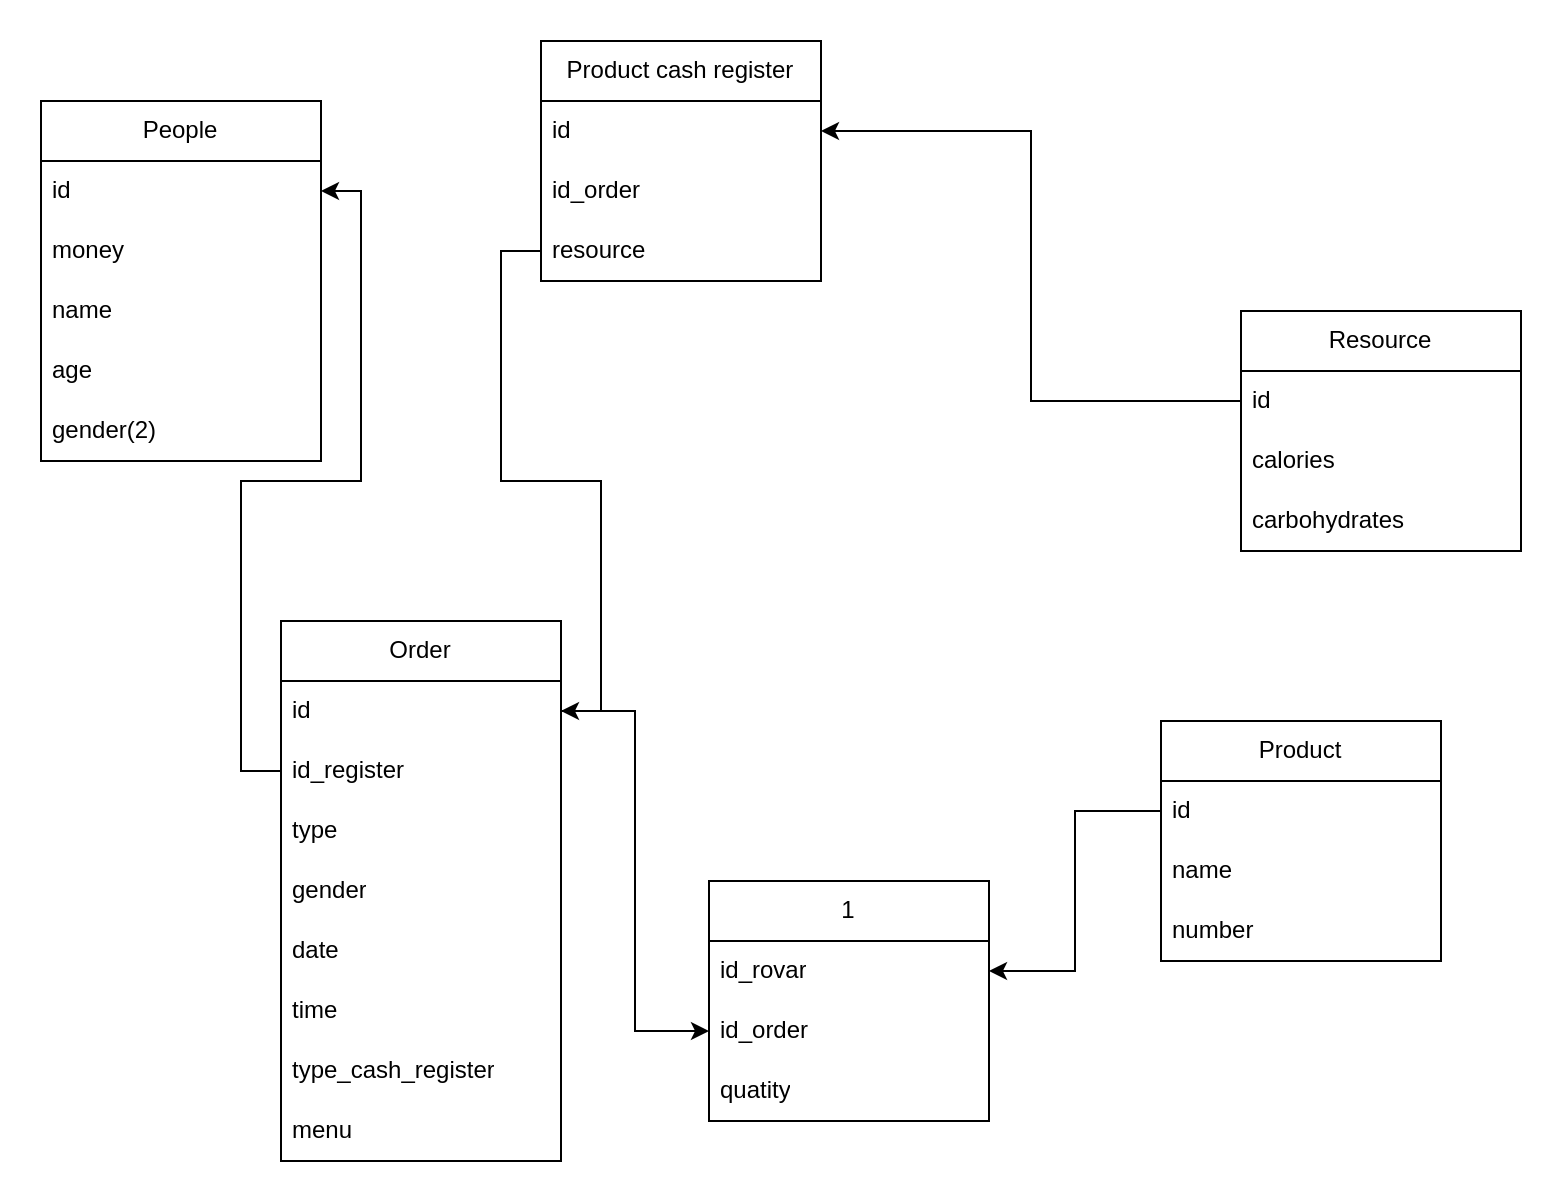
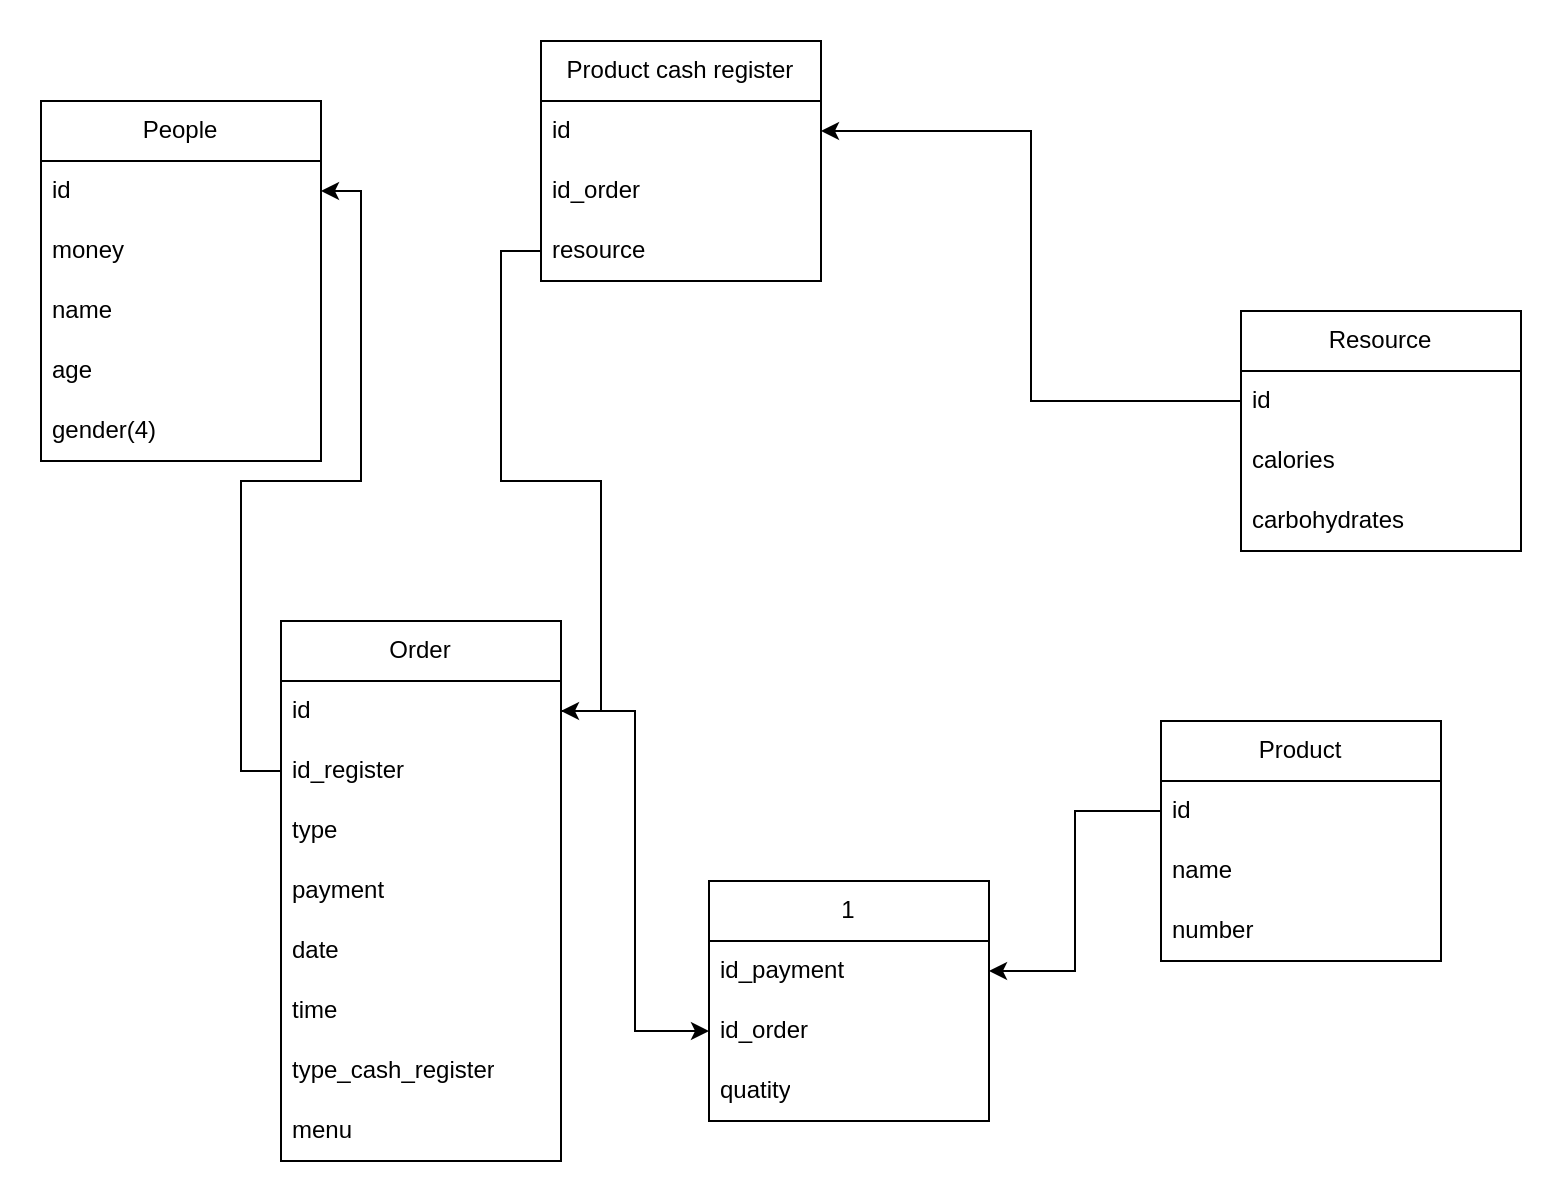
  <mxCell id="0" />
  <mxCell id="1" parent="0" />
  <mxCell id="2" value="People" style="swimlane;fontStyle=0;childLayout=stackLayout;horizontal=1;startSize=30;horizontalStack=0;resizeParent=1;resizeParentMax=0;resizeLast=0;collapsible=1;marginBottom=0;whiteSpace=wrap;html=1;" vertex="1" parent="1"><mxGeometry x="20" y="50" width="140" height="180" as="geometry" /></mxCell>
  <mxCell id="3" value="id" style="text;strokeColor=none;fillColor=none;align=left;verticalAlign=middle;spacingLeft=4;spacingRight=4;overflow=hidden;points=[[0,0.5],[1,0.5]];portConstraint=eastwest;rotatable=0;whiteSpace=wrap;html=1;" vertex="1" parent="2"><mxGeometry y="30" width="140" height="30" as="geometry" /></mxCell>
  <mxCell id="4" value="money" style="text;strokeColor=none;fillColor=none;align=left;verticalAlign=middle;spacingLeft=4;spacingRight=4;overflow=hidden;points=[[0,0.5],[1,0.5]];portConstraint=eastwest;rotatable=0;whiteSpace=wrap;html=1;" vertex="1" parent="2"><mxGeometry y="60" width="140" height="30" as="geometry" /></mxCell>
  <mxCell id="5" value="name" style="text;strokeColor=none;fillColor=none;align=left;verticalAlign=middle;spacingLeft=4;spacingRight=4;overflow=hidden;points=[[0,0.5],[1,0.5]];portConstraint=eastwest;rotatable=0;whiteSpace=wrap;html=1;" vertex="1" parent="2"><mxGeometry y="90" width="140" height="30" as="geometry" /></mxCell>
  <mxCell id="6" value="age" style="text;strokeColor=none;fillColor=none;align=left;verticalAlign=middle;spacingLeft=4;spacingRight=4;overflow=hidden;points=[[0,0.5],[1,0.5]];portConstraint=eastwest;rotatable=0;whiteSpace=wrap;html=1;" vertex="1" parent="2"><mxGeometry y="120" width="140" height="30" as="geometry" /></mxCell>
- <mxCell id="7" value="gender(2)" style="text;strokeColor=none;fillColor=none;align=left;verticalAlign=middle;spacingLeft=4;spacingRight=4;overflow=hidden;points=[[0,0.5],[1,0.5]];portConstraint=eastwest;rotatable=0;whiteSpace=wrap;html=1;" vertex="1" parent="2"><mxGeometry y="150" width="140" height="30" as="geometry" /></mxCell>
+ <mxCell id="7" value="gender(4)" style="text;strokeColor=none;fillColor=none;align=left;verticalAlign=middle;spacingLeft=4;spacingRight=4;overflow=hidden;points=[[0,0.5],[1,0.5]];portConstraint=eastwest;rotatable=0;whiteSpace=wrap;html=1;" vertex="1" parent="2"><mxGeometry y="150" width="140" height="30" as="geometry" /></mxCell>
  <mxCell id="8" value="Product cash register" style="swimlane;fontStyle=0;childLayout=stackLayout;horizontal=1;startSize=30;horizontalStack=0;resizeParent=1;resizeParentMax=0;resizeLast=0;collapsible=1;marginBottom=0;whiteSpace=wrap;html=1;" vertex="1" parent="1"><mxGeometry x="270" y="20" width="140" height="120" as="geometry" /></mxCell>
  <mxCell id="9" value="id" style="text;strokeColor=none;fillColor=none;align=left;verticalAlign=middle;spacingLeft=4;spacingRight=4;overflow=hidden;points=[[0,0.5],[1,0.5]];portConstraint=eastwest;rotatable=0;whiteSpace=wrap;html=1;" vertex="1" parent="8"><mxGeometry y="30" width="140" height="30" as="geometry" /></mxCell>
  <mxCell id="10" value="id_order" style="text;strokeColor=none;fillColor=none;align=left;verticalAlign=middle;spacingLeft=4;spacingRight=4;overflow=hidden;points=[[0,0.5],[1,0.5]];portConstraint=eastwest;rotatable=0;whiteSpace=wrap;html=1;" vertex="1" parent="8"><mxGeometry y="60" width="140" height="30" as="geometry" /></mxCell>
  <mxCell id="11" value="resource" style="text;strokeColor=none;fillColor=none;align=left;verticalAlign=middle;spacingLeft=4;spacingRight=4;overflow=hidden;points=[[0,0.5],[1,0.5]];portConstraint=eastwest;rotatable=0;whiteSpace=wrap;html=1;" vertex="1" parent="8"><mxGeometry y="90" width="140" height="30" as="geometry" /></mxCell>
  <mxCell id="12" value="Resource" style="swimlane;fontStyle=0;childLayout=stackLayout;horizontal=1;startSize=30;horizontalStack=0;resizeParent=1;resizeParentMax=0;resizeLast=0;collapsible=1;marginBottom=0;whiteSpace=wrap;html=1;" vertex="1" parent="1"><mxGeometry x="620" y="155" width="140" height="120" as="geometry" /></mxCell>
  <mxCell id="13" value="id" style="text;strokeColor=none;fillColor=none;align=left;verticalAlign=middle;spacingLeft=4;spacingRight=4;overflow=hidden;points=[[0,0.5],[1,0.5]];portConstraint=eastwest;rotatable=0;whiteSpace=wrap;html=1;" vertex="1" parent="12"><mxGeometry y="30" width="140" height="30" as="geometry" /></mxCell>
  <mxCell id="14" value="calories" style="text;strokeColor=none;fillColor=none;align=left;verticalAlign=middle;spacingLeft=4;spacingRight=4;overflow=hidden;points=[[0,0.5],[1,0.5]];portConstraint=eastwest;rotatable=0;whiteSpace=wrap;html=1;" vertex="1" parent="12"><mxGeometry y="60" width="140" height="30" as="geometry" /></mxCell>
  <mxCell id="15" value="carbohydrates" style="text;strokeColor=none;fillColor=none;align=left;verticalAlign=middle;spacingLeft=4;spacingRight=4;overflow=hidden;points=[[0,0.5],[1,0.5]];portConstraint=eastwest;rotatable=0;whiteSpace=wrap;html=1;" vertex="1" parent="12"><mxGeometry y="90" width="140" height="30" as="geometry" /></mxCell>
  <mxCell id="16" style="edgeStyle=orthogonalEdgeStyle;rounded=0;orthogonalLoop=1;jettySize=auto;html=1;exitX=0;exitY=0.5;exitDx=0;exitDy=0;entryX=1;entryY=0.5;entryDx=0;entryDy=0;" edge="1" parent="1" source="13" target="9"><mxGeometry relative="1" as="geometry" /></mxCell>
  <mxCell id="17" value="Order" style="swimlane;fontStyle=0;childLayout=stackLayout;horizontal=1;startSize=30;horizontalStack=0;resizeParent=1;resizeParentMax=0;resizeLast=0;collapsible=1;marginBottom=0;whiteSpace=wrap;html=1;" vertex="1" parent="1"><mxGeometry x="140" y="310" width="140" height="270" as="geometry" /></mxCell>
  <mxCell id="18" value="id" style="text;strokeColor=none;fillColor=none;align=left;verticalAlign=middle;spacingLeft=4;spacingRight=4;overflow=hidden;points=[[0,0.5],[1,0.5]];portConstraint=eastwest;rotatable=0;whiteSpace=wrap;html=1;" vertex="1" parent="17"><mxGeometry y="30" width="140" height="30" as="geometry" /></mxCell>
  <mxCell id="19" value="id_register" style="text;strokeColor=none;fillColor=none;align=left;verticalAlign=middle;spacingLeft=4;spacingRight=4;overflow=hidden;points=[[0,0.5],[1,0.5]];portConstraint=eastwest;rotatable=0;whiteSpace=wrap;html=1;" vertex="1" parent="17"><mxGeometry y="60" width="140" height="30" as="geometry" /></mxCell>
  <mxCell id="20" value="type" style="text;strokeColor=none;fillColor=none;align=left;verticalAlign=middle;spacingLeft=4;spacingRight=4;overflow=hidden;points=[[0,0.5],[1,0.5]];portConstraint=eastwest;rotatable=0;whiteSpace=wrap;html=1;" vertex="1" parent="17"><mxGeometry y="90" width="140" height="30" as="geometry" /></mxCell>
- <mxCell id="21" value="gender" style="text;strokeColor=none;fillColor=none;align=left;verticalAlign=middle;spacingLeft=4;spacingRight=4;overflow=hidden;points=[[0,0.5],[1,0.5]];portConstraint=eastwest;rotatable=0;whiteSpace=wrap;html=1;" vertex="1" parent="17"><mxGeometry y="120" width="140" height="30" as="geometry" /></mxCell>
+ <mxCell id="21" value="payment" style="text;strokeColor=none;fillColor=none;align=left;verticalAlign=middle;spacingLeft=4;spacingRight=4;overflow=hidden;points=[[0,0.5],[1,0.5]];portConstraint=eastwest;rotatable=0;whiteSpace=wrap;html=1;" vertex="1" parent="17"><mxGeometry y="120" width="140" height="30" as="geometry" /></mxCell>
  <mxCell id="22" value="date" style="text;strokeColor=none;fillColor=none;align=left;verticalAlign=middle;spacingLeft=4;spacingRight=4;overflow=hidden;points=[[0,0.5],[1,0.5]];portConstraint=eastwest;rotatable=0;whiteSpace=wrap;html=1;" vertex="1" parent="17"><mxGeometry y="150" width="140" height="30" as="geometry" /></mxCell>
  <mxCell id="23" value="time" style="text;strokeColor=none;fillColor=none;align=left;verticalAlign=middle;spacingLeft=4;spacingRight=4;overflow=hidden;points=[[0,0.5],[1,0.5]];portConstraint=eastwest;rotatable=0;whiteSpace=wrap;html=1;" vertex="1" parent="17"><mxGeometry y="180" width="140" height="30" as="geometry" /></mxCell>
  <mxCell id="24" value="type_cash_register" style="text;strokeColor=none;fillColor=none;align=left;verticalAlign=middle;spacingLeft=4;spacingRight=4;overflow=hidden;points=[[0,0.5],[1,0.5]];portConstraint=eastwest;rotatable=0;whiteSpace=wrap;html=1;" vertex="1" parent="17"><mxGeometry y="210" width="140" height="30" as="geometry" /></mxCell>
  <mxCell id="25" value="menu" style="text;strokeColor=none;fillColor=none;align=left;verticalAlign=middle;spacingLeft=4;spacingRight=4;overflow=hidden;points=[[0,0.5],[1,0.5]];portConstraint=eastwest;rotatable=0;whiteSpace=wrap;html=1;" vertex="1" parent="17"><mxGeometry y="240" width="140" height="30" as="geometry" /></mxCell>
  <mxCell id="26" style="edgeStyle=orthogonalEdgeStyle;rounded=0;orthogonalLoop=1;jettySize=auto;html=1;exitX=0;exitY=0.5;exitDx=0;exitDy=0;entryX=1;entryY=0.5;entryDx=0;entryDy=0;" edge="1" parent="1" source="11" target="18"><mxGeometry relative="1" as="geometry" /></mxCell>
  <mxCell id="27" style="edgeStyle=orthogonalEdgeStyle;rounded=0;orthogonalLoop=1;jettySize=auto;html=1;exitX=0;exitY=0.5;exitDx=0;exitDy=0;entryX=1;entryY=0.5;entryDx=0;entryDy=0;" edge="1" parent="1" source="19" target="3"><mxGeometry relative="1" as="geometry" /></mxCell>
  <mxCell id="28" value="Product" style="swimlane;fontStyle=0;childLayout=stackLayout;horizontal=1;startSize=30;horizontalStack=0;resizeParent=1;resizeParentMax=0;resizeLast=0;collapsible=1;marginBottom=0;whiteSpace=wrap;html=1;" vertex="1" parent="1"><mxGeometry x="580" y="360" width="140" height="120" as="geometry" /></mxCell>
  <mxCell id="29" value="id" style="text;strokeColor=none;fillColor=none;align=left;verticalAlign=middle;spacingLeft=4;spacingRight=4;overflow=hidden;points=[[0,0.5],[1,0.5]];portConstraint=eastwest;rotatable=0;whiteSpace=wrap;html=1;" vertex="1" parent="28"><mxGeometry y="30" width="140" height="30" as="geometry" /></mxCell>
  <mxCell id="30" value="name" style="text;strokeColor=none;fillColor=none;align=left;verticalAlign=middle;spacingLeft=4;spacingRight=4;overflow=hidden;points=[[0,0.5],[1,0.5]];portConstraint=eastwest;rotatable=0;whiteSpace=wrap;html=1;" vertex="1" parent="28"><mxGeometry y="60" width="140" height="30" as="geometry" /></mxCell>
  <mxCell id="31" value="number" style="text;strokeColor=none;fillColor=none;align=left;verticalAlign=middle;spacingLeft=4;spacingRight=4;overflow=hidden;points=[[0,0.5],[1,0.5]];portConstraint=eastwest;rotatable=0;whiteSpace=wrap;html=1;" vertex="1" parent="28"><mxGeometry y="90" width="140" height="30" as="geometry" /></mxCell>
  <mxCell id="32" value="1" style="swimlane;fontStyle=0;childLayout=stackLayout;horizontal=1;startSize=30;horizontalStack=0;resizeParent=1;resizeParentMax=0;resizeLast=0;collapsible=1;marginBottom=0;whiteSpace=wrap;html=1;" vertex="1" parent="1"><mxGeometry x="354" y="440" width="140" height="120" as="geometry" /></mxCell>
- <mxCell id="33" value="id_rovar" style="text;strokeColor=none;fillColor=none;align=left;verticalAlign=middle;spacingLeft=4;spacingRight=4;overflow=hidden;points=[[0,0.5],[1,0.5]];portConstraint=eastwest;rotatable=0;whiteSpace=wrap;html=1;" vertex="1" parent="32"><mxGeometry y="30" width="140" height="30" as="geometry" /></mxCell>
+ <mxCell id="33" value="id_payment" style="text;strokeColor=none;fillColor=none;align=left;verticalAlign=middle;spacingLeft=4;spacingRight=4;overflow=hidden;points=[[0,0.5],[1,0.5]];portConstraint=eastwest;rotatable=0;whiteSpace=wrap;html=1;" vertex="1" parent="32"><mxGeometry y="30" width="140" height="30" as="geometry" /></mxCell>
  <mxCell id="34" value="id_order" style="text;strokeColor=none;fillColor=none;align=left;verticalAlign=middle;spacingLeft=4;spacingRight=4;overflow=hidden;points=[[0,0.5],[1,0.5]];portConstraint=eastwest;rotatable=0;whiteSpace=wrap;html=1;" vertex="1" parent="32"><mxGeometry y="60" width="140" height="30" as="geometry" /></mxCell>
  <mxCell id="35" value="quatity" style="text;strokeColor=none;fillColor=none;align=left;verticalAlign=middle;spacingLeft=4;spacingRight=4;overflow=hidden;points=[[0,0.5],[1,0.5]];portConstraint=eastwest;rotatable=0;whiteSpace=wrap;html=1;" vertex="1" parent="32"><mxGeometry y="90" width="140" height="30" as="geometry" /></mxCell>
  <mxCell id="36" style="edgeStyle=orthogonalEdgeStyle;rounded=0;orthogonalLoop=1;jettySize=auto;html=1;exitX=0;exitY=0.5;exitDx=0;exitDy=0;entryX=1;entryY=0.5;entryDx=0;entryDy=0;" edge="1" parent="1" source="29" target="33"><mxGeometry relative="1" as="geometry" /></mxCell>
  <mxCell id="37" style="edgeStyle=orthogonalEdgeStyle;rounded=0;orthogonalLoop=1;jettySize=auto;html=1;exitX=1;exitY=0.5;exitDx=0;exitDy=0;entryX=0;entryY=0.5;entryDx=0;entryDy=0;" edge="1" parent="1" source="18" target="34"><mxGeometry relative="1" as="geometry" /></mxCell>
